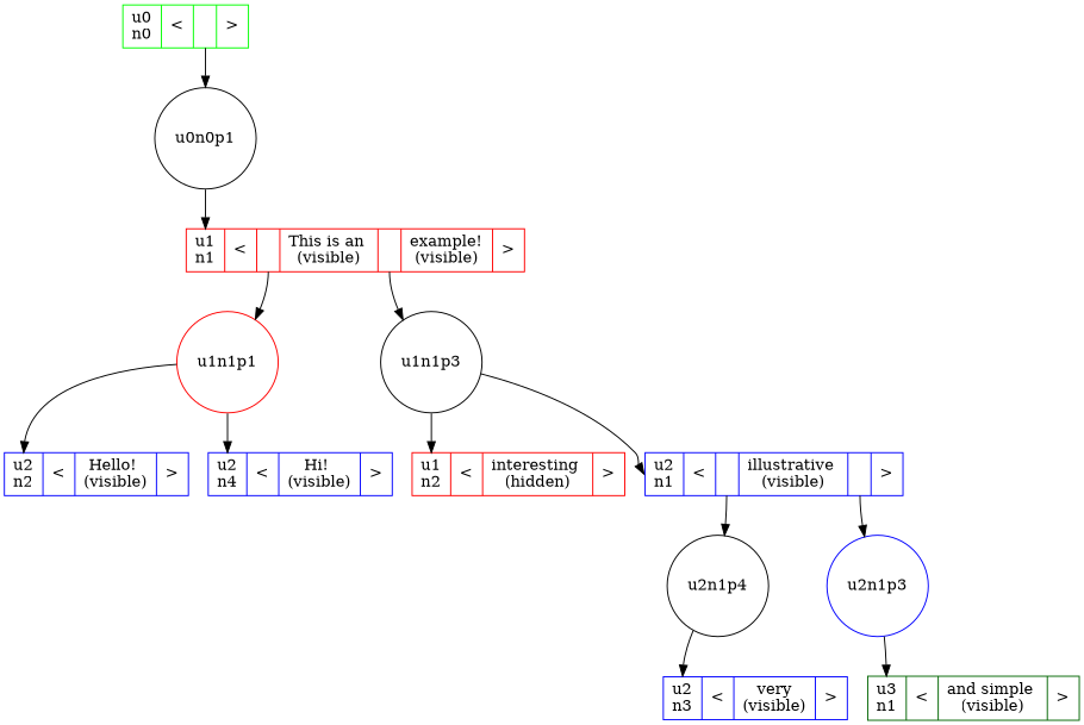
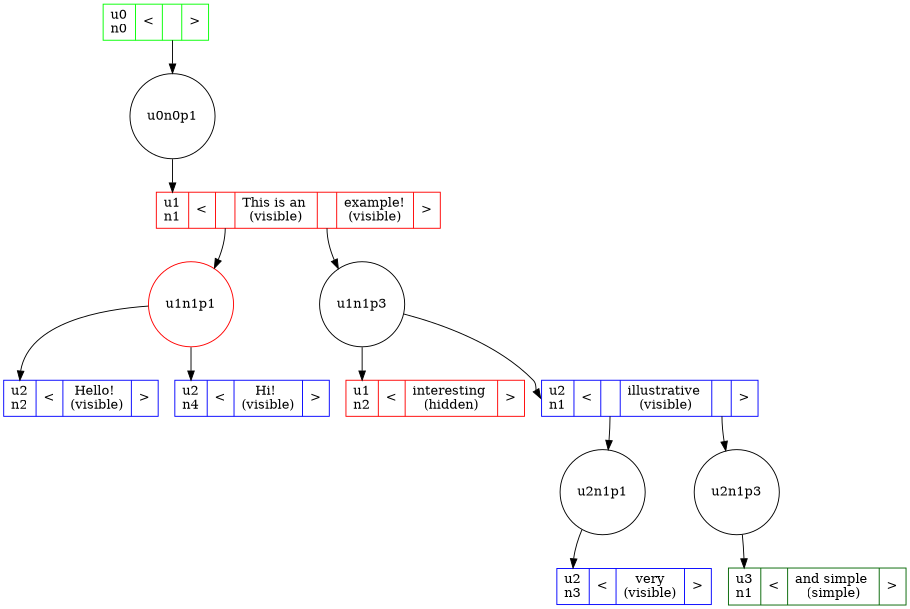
  digraph {
    node [shape=record]
    edge [headport=f0]
    u0n0p1 [shape=circle]
    n2 [color=red label="<f0>u1\nn1|<f0a>\<|<f1>|<f2>This is an \n(visible)|<f3>|<f4>example!\n(visible)|<fe>\>"]
    u1n1p3 [shape=circle]
    u1n1p1 [color=red shape=circle]
    n5 [color=green label="<f0>u0\nn0|<f0a>\<|<f1>|<fe>\>"]
    n6 [color=red label="<f0>u1\nn2|<f0a>\<|<f1>interesting \n(hidden)|<fe>\>"]
    n7 [color=blue label="<f0>u2\nn1|<f0a>\<|<f1>|<f2>illustrative \n(visible)|<f3>|<fe>\>"]
-   u2n1p3 [shape=circle color=blue]
-   u2n1p1 [shape=circle label=u2n1p4]
+   u2n1p3 [shape=circle]
+   u2n1p1 [shape=circle]
    n10 [color=blue label="<f0>u2\nn2|<f0a>\<|<f1>Hello!  \n(visible)|<fe>\>"]
    n11 [color=blue label="<f0>u2\nn4|<f0a>\<|<f1>Hi!  \n(visible)|<fe>\>"]
-   n12 [color=darkgreen label="<f0>u3\nn1|<f0a>\<|<f1> and simple \n(visible)|<fe>\>"]
+   n12 [color=darkgreen label="<f0>u3\nn1|<f0a>\<|<f1> and simple \n(simple)|<fe>\>"]
    n13 [color=blue label="<f0>u2\nn3|<f0a>\<|<f1>very\n(visible)|<fe>\>"]
    u0n0p1 -> n2
    n2 -> u1n1p3 [tailport=f3]
    n2 -> u1n1p1 [tailport=f1]
    u1n1p3 -> n6
    u1n1p3 -> n7
    u1n1p1 -> n10
    u1n1p1 -> n11
    n5 -> u0n0p1 [tailport=f1]
    n7 -> u2n1p3 [tailport=f3]
    n7 -> u2n1p1 [tailport=f1]
    u2n1p3 -> n12
    u2n1p1 -> n13
  }
